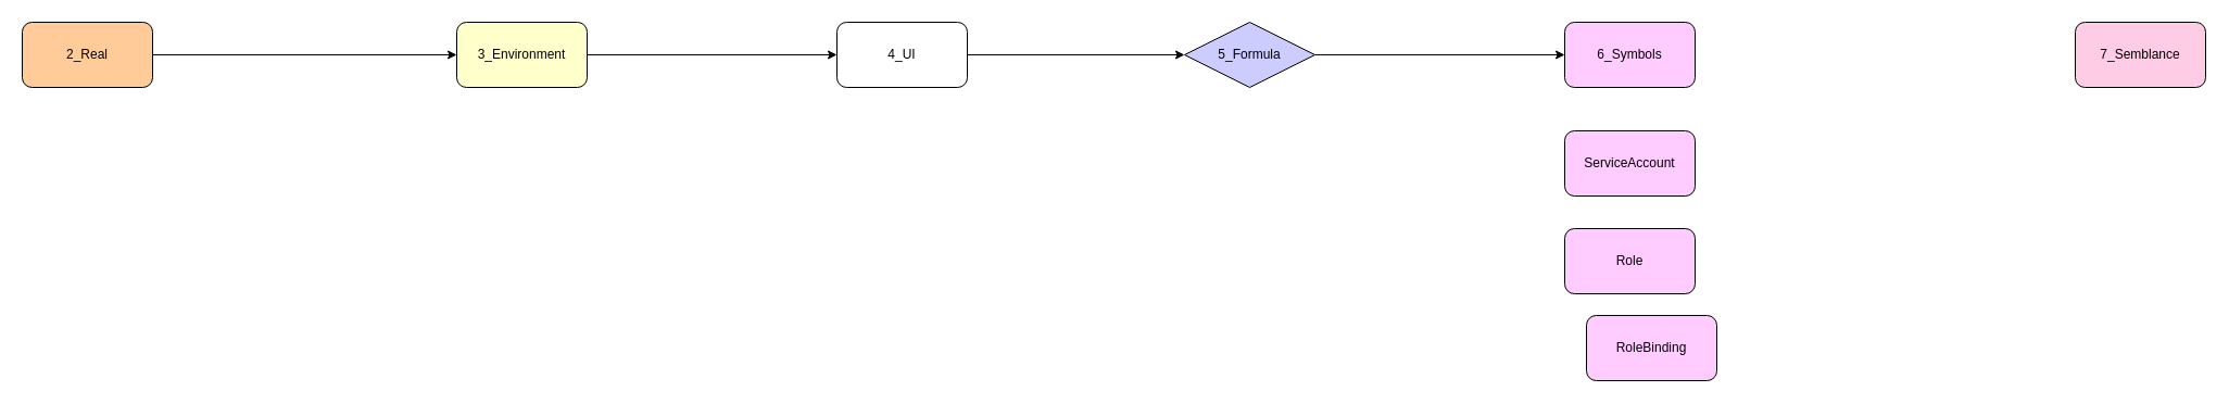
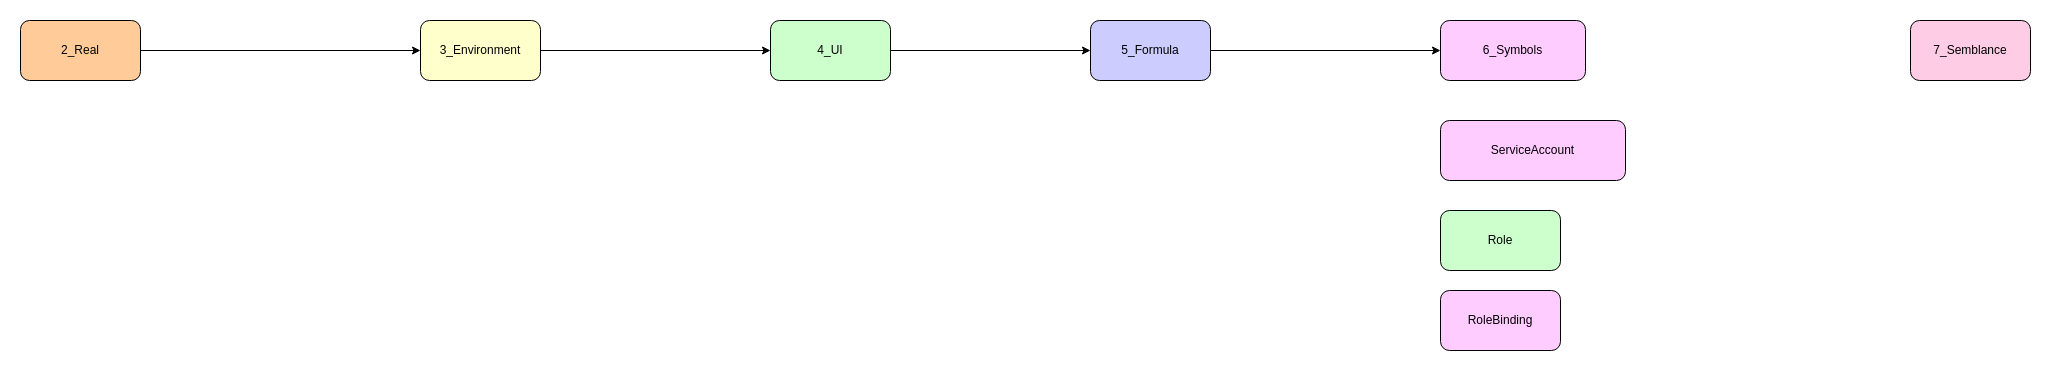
  <mxCell id="0" />
  <mxCell id="1" parent="0" />
  <mxCell id="2" value="" style="edgeStyle=none;html=1;" edge="1" parent="1" source="3" target="5"><mxGeometry relative="1" as="geometry" /></mxCell>
  <mxCell id="3" value="2_Real" style="rounded=1;whiteSpace=wrap;html=1;fillColor=#FFCC99;" parent="1" vertex="1"><mxGeometry x="20" y="20" width="120" height="60" as="geometry" /></mxCell>
  <mxCell id="4" value="" style="edgeStyle=none;html=1;" edge="1" parent="1" source="5" target="7"><mxGeometry relative="1" as="geometry" /></mxCell>
  <mxCell id="5" value="3_Environment" style="rounded=1;whiteSpace=wrap;html=1;fillColor=#FFFFCC;" vertex="1" parent="1"><mxGeometry x="420" y="20" width="120" height="60" as="geometry" /></mxCell>
  <mxCell id="6" value="" style="edgeStyle=none;html=1;" edge="1" parent="1" source="7" target="9"><mxGeometry relative="1" as="geometry" /></mxCell>
- <mxCell id="7" value="4_UI" style="rounded=1;whiteSpace=wrap;html=1;fillColor=#ffffff;" vertex="1" parent="1"><mxGeometry x="770" y="20" width="120" height="60" as="geometry" /></mxCell>
+ <mxCell id="7" value="4_UI" style="rounded=1;whiteSpace=wrap;html=1;fillColor=#CCFFCC;" vertex="1" parent="1"><mxGeometry x="770" y="20" width="120" height="60" as="geometry" /></mxCell>
  <mxCell id="8" value="" style="edgeStyle=none;html=1;" edge="1" parent="1" source="9" target="10"><mxGeometry relative="1" as="geometry" /></mxCell>
- <mxCell id="9" value="5_Formula" style="rhombus;whiteSpace=wrap;html=1;fillColor=#CCCCFF;" vertex="1" parent="1"><mxGeometry x="1090" y="20" width="120" height="60" as="geometry" /></mxCell>
- <mxCell id="10" value="6_Symbols" style="rounded=1;whiteSpace=wrap;html=1;fillColor=#FFCCFF;" vertex="1" parent="1"><mxGeometry x="1440" y="20" width="120" height="60" as="geometry" /></mxCell>
+ <mxCell id="9" value="5_Formula" style="rounded=1;whiteSpace=wrap;html=1;fillColor=#CCCCFF;" vertex="1" parent="1"><mxGeometry x="1090" y="20" width="120" height="60" as="geometry" /></mxCell>
+ <mxCell id="10" value="6_Symbols" style="rounded=1;whiteSpace=wrap;html=1;fillColor=#FFCCFF;" vertex="1" parent="1"><mxGeometry x="1440" y="20" width="145" height="60" as="geometry" /></mxCell>
  <mxCell id="11" value="7_Semblance" style="rounded=1;whiteSpace=wrap;html=1;fillColor=#FFCCE6;" vertex="1" parent="1"><mxGeometry x="1910" y="20" width="120" height="60" as="geometry" /></mxCell>
- <mxCell id="12" value="ServiceAccount" style="rounded=1;whiteSpace=wrap;html=1;fillColor=#FFCCFF;" vertex="1" parent="1"><mxGeometry x="1440" y="120" width="120" height="60" as="geometry" /></mxCell>
- <mxCell id="13" value="Role" style="rounded=1;whiteSpace=wrap;html=1;fillColor=#FFCCFF;" vertex="1" parent="1"><mxGeometry x="1440" y="210" width="120" height="60" as="geometry" /></mxCell>
- <mxCell id="14" value="RoleBinding" style="rounded=1;whiteSpace=wrap;html=1;fillColor=#FFCCFF;" vertex="1" parent="1"><mxGeometry x="1460" y="290" width="120" height="60" as="geometry" /></mxCell>
+ <mxCell id="12" value="ServiceAccount" style="rounded=1;whiteSpace=wrap;html=1;fillColor=#FFCCFF;" vertex="1" parent="1"><mxGeometry x="1440" y="120" width="185" height="60" as="geometry" /></mxCell>
+ <mxCell id="13" value="Role" style="rounded=1;whiteSpace=wrap;html=1;fillColor=#ccffcc;" vertex="1" parent="1"><mxGeometry x="1440" y="210" width="120" height="60" as="geometry" /></mxCell>
+ <mxCell id="14" value="RoleBinding" style="rounded=1;whiteSpace=wrap;html=1;fillColor=#FFCCFF;" vertex="1" parent="1"><mxGeometry x="1440" y="290" width="120" height="60" as="geometry" /></mxCell>
